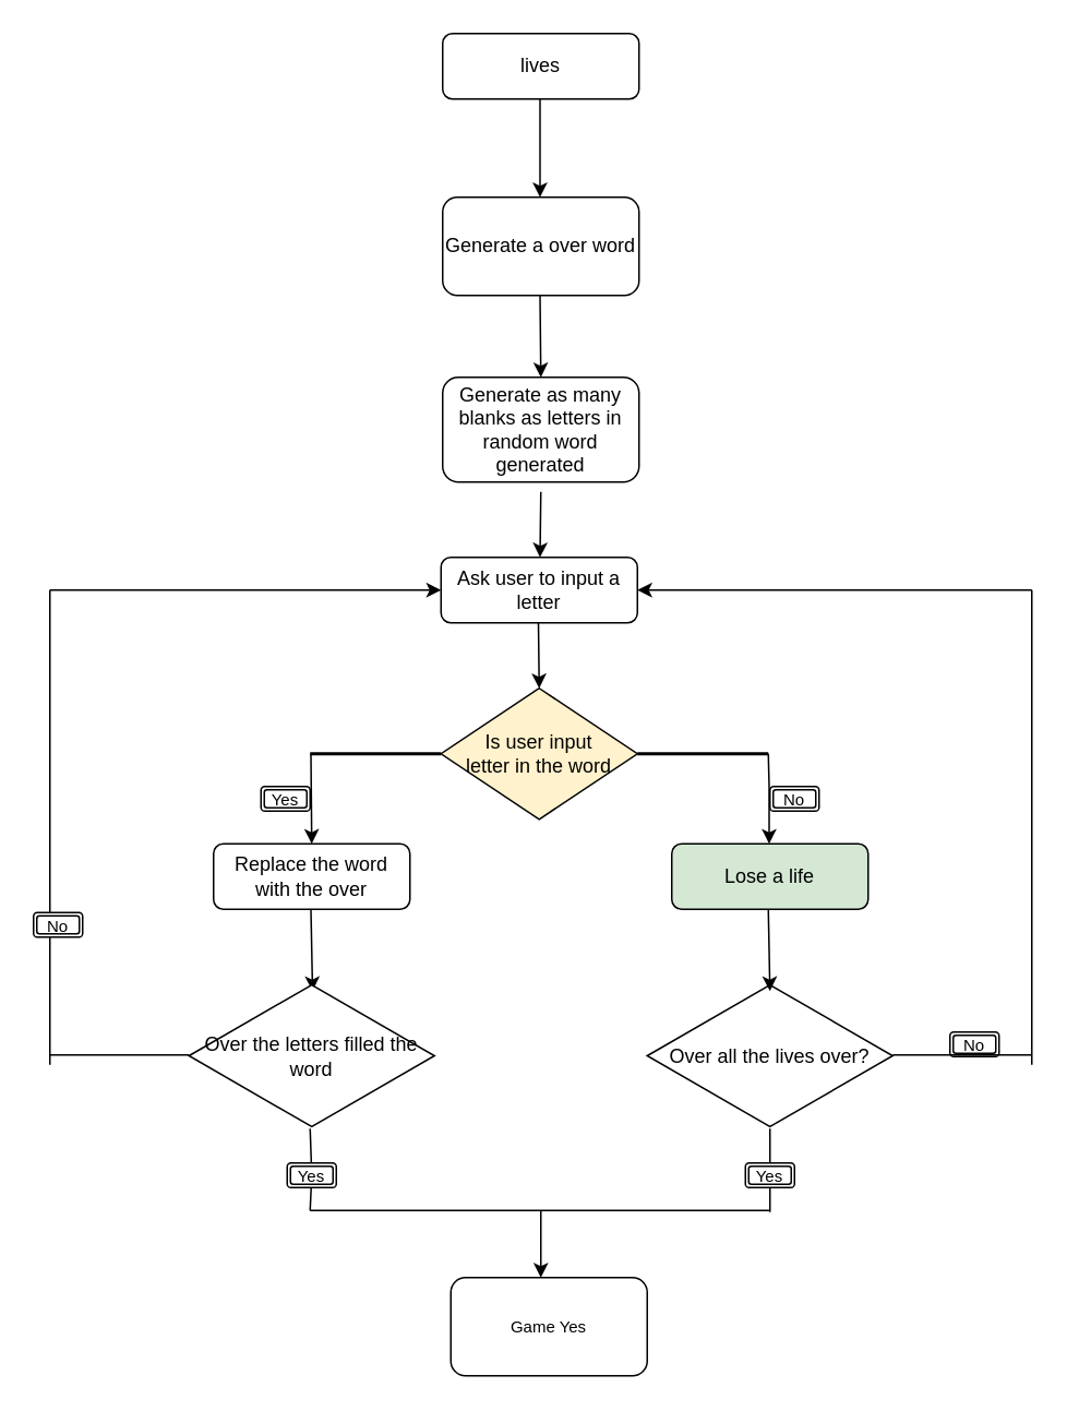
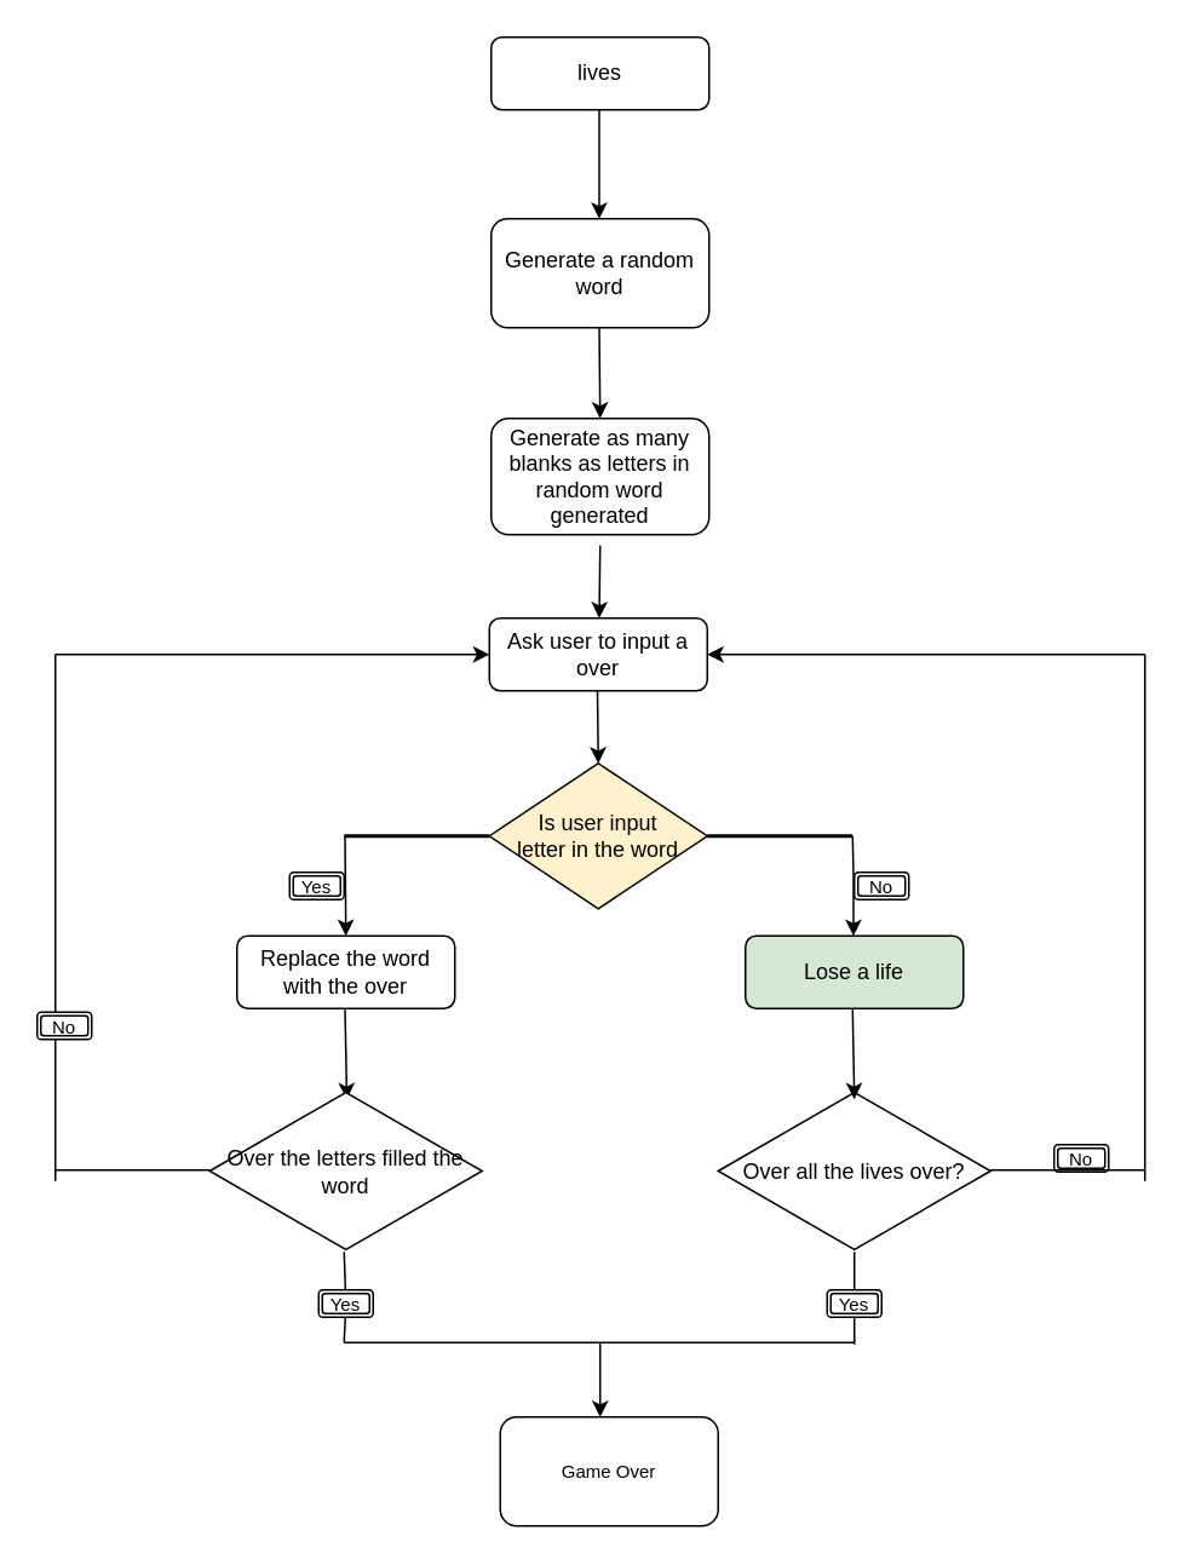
  <mxCell id="0" />
  <mxCell id="1" parent="0" />
  <mxCell id="2" value="lives" style="rounded=1;whiteSpace=wrap;html=1;fontSize=12;glass=0;strokeWidth=1;shadow=0;" parent="1" vertex="1"><mxGeometry x="270" y="20" width="120" height="40" as="geometry" /></mxCell>
  <mxCell id="3" value="Generate as many blanks as letters in random word generated" style="rounded=1;whiteSpace=wrap;html=1;fontSize=12;glass=0;strokeWidth=1;shadow=0;" parent="1" vertex="1"><mxGeometry x="270" y="230" width="120" height="64" as="geometry" /></mxCell>
- <mxCell id="4" value="Generate a over word" style="rounded=1;whiteSpace=wrap;html=1;" parent="1" vertex="1"><mxGeometry x="270" y="120" width="120" height="60" as="geometry" /></mxCell>
+ <mxCell id="4" value="Generate a random word" style="rounded=1;whiteSpace=wrap;html=1;" parent="1" vertex="1"><mxGeometry x="270" y="120" width="120" height="60" as="geometry" /></mxCell>
  <mxCell id="5" value="" style="endArrow=classic;html=1;rounded=0;" parent="1" edge="1"><mxGeometry width="50" height="50" relative="1" as="geometry"><mxPoint x="330" y="300" as="sourcePoint" /><mxPoint x="329.5" y="340" as="targetPoint" /></mxGeometry></mxCell>
  <mxCell id="6" value="" style="endArrow=classic;html=1;rounded=0;" parent="1" edge="1"><mxGeometry width="50" height="50" relative="1" as="geometry"><mxPoint x="329.5" y="60" as="sourcePoint" /><mxPoint x="329.5" y="120" as="targetPoint" /></mxGeometry></mxCell>
  <mxCell id="7" value="" style="endArrow=classic;html=1;rounded=0;" parent="1" edge="1"><mxGeometry width="50" height="50" relative="1" as="geometry"><mxPoint x="329.5" y="180" as="sourcePoint" /><mxPoint x="330" y="230" as="targetPoint" /></mxGeometry></mxCell>
- <mxCell id="8" value="Ask user to input a letter" style="rounded=1;whiteSpace=wrap;html=1;fontSize=12;glass=0;strokeWidth=1;shadow=0;" parent="1" vertex="1"><mxGeometry x="269" y="340" width="120" height="40" as="geometry" /></mxCell>
+ <mxCell id="8" value="Ask user to input a over" style="rounded=1;whiteSpace=wrap;html=1;fontSize=12;glass=0;strokeWidth=1;shadow=0;" parent="1" vertex="1"><mxGeometry x="269" y="340" width="120" height="40" as="geometry" /></mxCell>
  <mxCell id="9" value="" style="endArrow=classic;html=1;rounded=0;" parent="1" edge="1"><mxGeometry width="50" height="50" relative="1" as="geometry"><mxPoint x="328.5" y="380" as="sourcePoint" /><mxPoint x="329" y="420" as="targetPoint" /></mxGeometry></mxCell>
  <mxCell id="10" value="Is user input &lt;br&gt;letter in the word" style="rhombus;whiteSpace=wrap;html=1;fillColor=#fff2cc;" parent="1" vertex="1"><mxGeometry x="269" y="420" width="120" height="80" as="geometry" /></mxCell>
  <mxCell id="11" value="" style="line;strokeWidth=2;html=1;" parent="1" vertex="1"><mxGeometry x="389" y="455" width="80" height="10" as="geometry" /></mxCell>
  <mxCell id="12" value="" style="line;strokeWidth=2;html=1;" parent="1" vertex="1"><mxGeometry x="189" y="455" width="80" height="10" as="geometry" /></mxCell>
  <mxCell id="13" value="Over all the lives over?" style="html=1;whiteSpace=wrap;aspect=fixed;shape=isoRectangle;" parent="1" vertex="1"><mxGeometry x="395" y="600" width="150" height="89" as="geometry" /></mxCell>
  <mxCell id="14" value="Replace the word with the over" style="rounded=1;whiteSpace=wrap;html=1;fontSize=12;glass=0;strokeWidth=1;shadow=0;" parent="1" vertex="1"><mxGeometry x="130" y="515" width="120" height="40" as="geometry" /></mxCell>
  <mxCell id="15" value="" style="endArrow=classic;html=1;rounded=0;entryX=0.5;entryY=0;entryDx=0;entryDy=0;" parent="1" target="14" edge="1"><mxGeometry width="50" height="50" relative="1" as="geometry"><mxPoint x="189.5" y="460" as="sourcePoint" /><mxPoint x="190" y="510" as="targetPoint" /></mxGeometry></mxCell>
  <mxCell id="16" value="" style="endArrow=classic;html=1;rounded=0;entryX=0.5;entryY=0;entryDx=0;entryDy=0;" parent="1" edge="1"><mxGeometry width="50" height="50" relative="1" as="geometry"><mxPoint x="469" y="460" as="sourcePoint" /><mxPoint x="469.5" y="515" as="targetPoint" /><Array as="points"><mxPoint x="469.5" y="480" /></Array></mxGeometry></mxCell>
  <mxCell id="17" value="Lose a life" style="rounded=1;whiteSpace=wrap;html=1;fontSize=12;glass=0;strokeWidth=1;shadow=0;fillColor=#d5e8d4;" parent="1" vertex="1"><mxGeometry x="410" y="515" width="120" height="40" as="geometry" /></mxCell>
  <mxCell id="18" value="&lt;font style=&quot;font-size: 10px;&quot;&gt;No&lt;/font&gt;" style="shape=ext;double=1;rounded=1;whiteSpace=wrap;html=1;" parent="1" vertex="1"><mxGeometry x="470" y="480" width="30" height="15" as="geometry" /></mxCell>
  <mxCell id="19" value="&lt;font style=&quot;font-size: 10px;&quot;&gt;Yes&lt;/font&gt;" style="shape=ext;double=1;rounded=1;whiteSpace=wrap;html=1;" vertex="1" parent="1"><mxGeometry x="159" y="480" width="30" height="15" as="geometry" /></mxCell>
  <mxCell id="20" value="" style="endArrow=classic;html=1;rounded=0;fontSize=10;" edge="1" parent="1"><mxGeometry width="50" height="50" relative="1" as="geometry"><mxPoint x="189.5" y="555" as="sourcePoint" /><mxPoint x="190.5" y="605" as="targetPoint" /></mxGeometry></mxCell>
  <mxCell id="21" value="" style="endArrow=none;html=1;rounded=0;fontSize=10;startArrow=none;" edge="1" parent="1" source="28"><mxGeometry width="50" height="50" relative="1" as="geometry"><mxPoint x="189" y="739" as="sourcePoint" /><mxPoint x="189" y="689" as="targetPoint" /></mxGeometry></mxCell>
  <mxCell id="22" value="" style="endArrow=none;html=1;rounded=0;fontSize=10;" edge="1" parent="1"><mxGeometry width="50" height="50" relative="1" as="geometry"><mxPoint x="189" y="739" as="sourcePoint" /><mxPoint x="470" y="739" as="targetPoint" /></mxGeometry></mxCell>
  <mxCell id="23" value="Over the letters filled the word" style="html=1;whiteSpace=wrap;aspect=fixed;shape=isoRectangle;" vertex="1" parent="1"><mxGeometry x="115" y="600" width="150" height="89" as="geometry" /></mxCell>
  <mxCell id="24" value="" style="endArrow=classic;html=1;rounded=0;fontSize=10;" edge="1" parent="1"><mxGeometry width="50" height="50" relative="1" as="geometry"><mxPoint x="469" y="555" as="sourcePoint" /><mxPoint x="470" y="605" as="targetPoint" /></mxGeometry></mxCell>
  <mxCell id="25" value="" style="endArrow=none;html=1;rounded=0;fontSize=10;" edge="1" parent="1"><mxGeometry width="50" height="50" relative="1" as="geometry"><mxPoint x="30" y="644" as="sourcePoint" /><mxPoint x="115" y="644" as="targetPoint" /></mxGeometry></mxCell>
  <mxCell id="26" value="" style="endArrow=none;html=1;rounded=0;fontSize=10;" edge="1" parent="1"><mxGeometry width="50" height="50" relative="1" as="geometry"><mxPoint x="30" y="650" as="sourcePoint" /><mxPoint x="30" y="360" as="targetPoint" /></mxGeometry></mxCell>
  <mxCell id="27" value="" style="endArrow=classic;html=1;rounded=0;fontSize=10;entryX=0;entryY=0.5;entryDx=0;entryDy=0;" edge="1" parent="1" target="8"><mxGeometry width="50" height="50" relative="1" as="geometry"><mxPoint x="30" y="360" as="sourcePoint" /><mxPoint x="390" y="390" as="targetPoint" /><Array as="points"><mxPoint x="30" y="360" /></Array></mxGeometry></mxCell>
  <mxCell id="28" value="&lt;font style=&quot;font-size: 10px;&quot;&gt;Yes&lt;/font&gt;" style="shape=ext;double=1;rounded=1;whiteSpace=wrap;html=1;" vertex="1" parent="1"><mxGeometry x="175" y="710" width="30" height="15" as="geometry" /></mxCell>
  <mxCell id="29" value="" style="endArrow=none;html=1;rounded=0;fontSize=10;" edge="1" parent="1" target="28"><mxGeometry width="50" height="50" relative="1" as="geometry"><mxPoint x="189" y="739" as="sourcePoint" /><mxPoint x="189" y="689" as="targetPoint" /></mxGeometry></mxCell>
  <mxCell id="30" value="&lt;font style=&quot;font-size: 10px;&quot;&gt;No&lt;/font&gt;" style="shape=ext;double=1;rounded=1;whiteSpace=wrap;html=1;" vertex="1" parent="1"><mxGeometry x="580" y="630" width="30" height="15" as="geometry" /></mxCell>
  <mxCell id="31" value="" style="endArrow=none;html=1;rounded=0;fontSize=10;" edge="1" parent="1"><mxGeometry width="50" height="50" relative="1" as="geometry"><mxPoint x="545" y="644" as="sourcePoint" /><mxPoint x="630" y="644" as="targetPoint" /></mxGeometry></mxCell>
  <mxCell id="32" value="" style="endArrow=none;html=1;rounded=0;fontSize=10;" edge="1" parent="1"><mxGeometry width="50" height="50" relative="1" as="geometry"><mxPoint x="630" y="650" as="sourcePoint" /><mxPoint x="630" y="360" as="targetPoint" /></mxGeometry></mxCell>
  <mxCell id="33" value="" style="endArrow=classic;html=1;rounded=0;fontSize=10;entryX=1;entryY=0.5;entryDx=0;entryDy=0;" edge="1" parent="1" target="8"><mxGeometry width="50" height="50" relative="1" as="geometry"><mxPoint x="630" y="360" as="sourcePoint" /><mxPoint x="454" y="330" as="targetPoint" /></mxGeometry></mxCell>
  <mxCell id="34" value="&lt;font style=&quot;font-size: 10px;&quot;&gt;No&lt;/font&gt;" style="shape=ext;double=1;rounded=1;whiteSpace=wrap;html=1;" vertex="1" parent="1"><mxGeometry x="20" y="557" width="30" height="15" as="geometry" /></mxCell>
  <mxCell id="35" value="" style="endArrow=none;html=1;rounded=0;fontSize=10;startArrow=none;" edge="1" parent="1" source="38"><mxGeometry width="50" height="50" relative="1" as="geometry"><mxPoint x="470" y="740" as="sourcePoint" /><mxPoint x="470" y="689" as="targetPoint" /></mxGeometry></mxCell>
  <mxCell id="36" value="" style="endArrow=classic;html=1;rounded=0;fontSize=10;" edge="1" parent="1"><mxGeometry width="50" height="50" relative="1" as="geometry"><mxPoint x="330" y="739" as="sourcePoint" /><mxPoint x="330" y="780" as="targetPoint" /></mxGeometry></mxCell>
- <mxCell id="37" value="Game Yes" style="rounded=1;whiteSpace=wrap;html=1;fontSize=10;" vertex="1" parent="1"><mxGeometry x="275" y="780" width="120" height="60" as="geometry" /></mxCell>
+ <mxCell id="37" value="Game Over" style="rounded=1;whiteSpace=wrap;html=1;fontSize=10;" vertex="1" parent="1"><mxGeometry x="275" y="780" width="120" height="60" as="geometry" /></mxCell>
  <mxCell id="38" value="&lt;font style=&quot;font-size: 10px;&quot;&gt;Yes&lt;/font&gt;" style="shape=ext;double=1;rounded=1;whiteSpace=wrap;html=1;" vertex="1" parent="1"><mxGeometry x="455" y="710" width="30" height="15" as="geometry" /></mxCell>
  <mxCell id="39" value="" style="endArrow=none;html=1;rounded=0;fontSize=10;" edge="1" parent="1" target="38"><mxGeometry width="50" height="50" relative="1" as="geometry"><mxPoint x="470" y="740" as="sourcePoint" /><mxPoint x="470" y="689" as="targetPoint" /></mxGeometry></mxCell>
